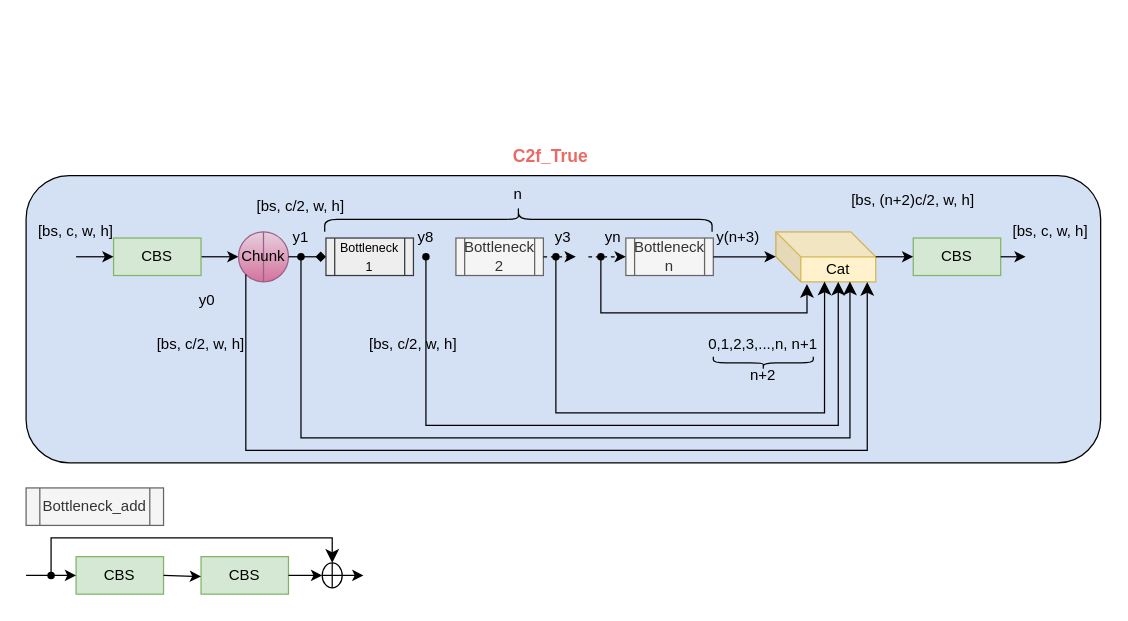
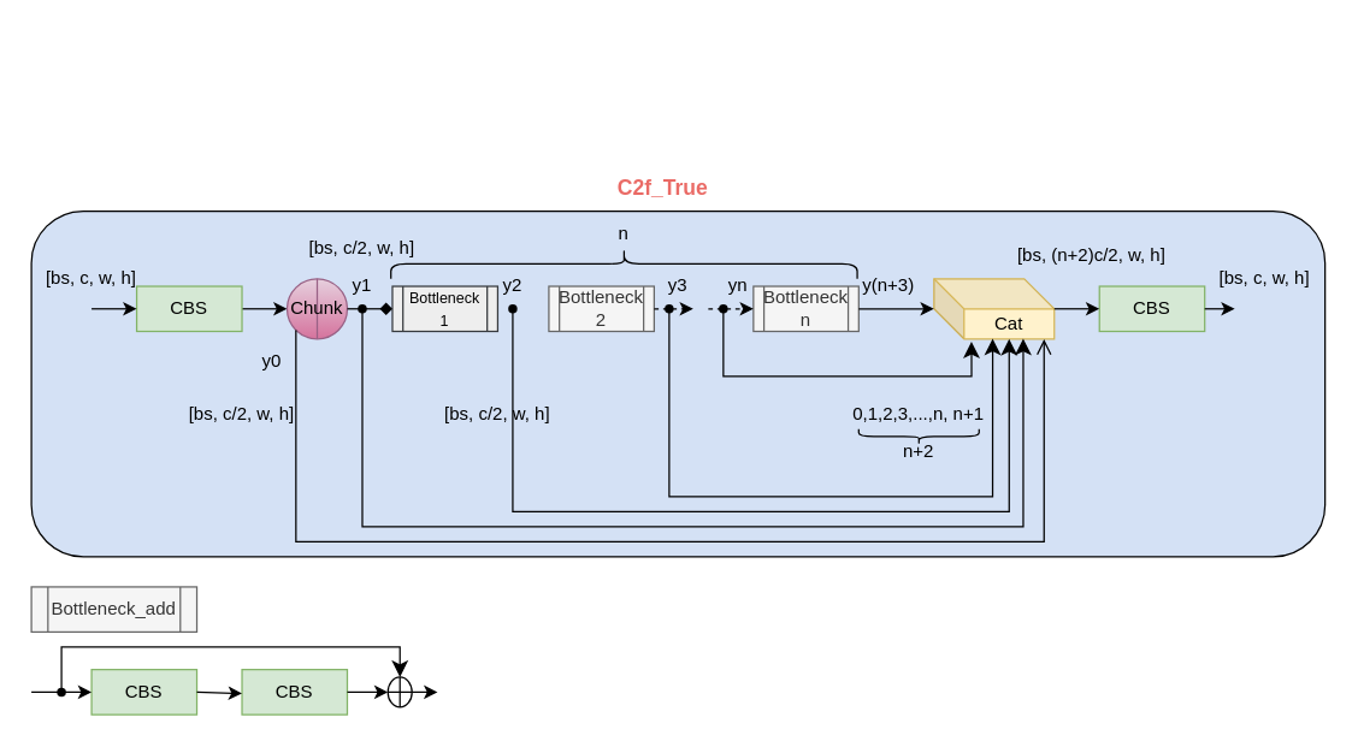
  <mxCell id="0" />
  <mxCell id="1" parent="0" />
  <mxCell id="2" value="" style="rounded=1;whiteSpace=wrap;html=1;fillColor=#D4E1F5;fillStyle=auto;glass=0;" vertex="1" parent="1"><mxGeometry x="20" y="140" width="860" height="230" as="geometry" /></mxCell>
  <mxCell id="3" style="edgeStyle=orthogonalEdgeStyle;rounded=0;orthogonalLoop=1;jettySize=auto;html=1;exitX=1;exitY=0.5;exitDx=0;exitDy=0;entryX=0;entryY=0.5;entryDx=0;entryDy=0;" edge="1" parent="1" source="4" target="6"><mxGeometry relative="1" as="geometry" /></mxCell>
  <mxCell id="4" value="CBS" style="rounded=0;whiteSpace=wrap;html=1;fillColor=#d5e8d4;strokeColor=#82b366;" vertex="1" parent="1"><mxGeometry x="90" y="190" width="70" height="30" as="geometry" /></mxCell>
  <mxCell id="5" value="CBS" style="rounded=0;whiteSpace=wrap;html=1;fillColor=#d5e8d4;strokeColor=#82b366;" vertex="1" parent="1"><mxGeometry x="730" y="190" width="70" height="30" as="geometry" /></mxCell>
  <mxCell id="6" value="&lt;font style=&quot;vertical-align: inherit;&quot;&gt;&lt;font style=&quot;vertical-align: inherit;&quot;&gt;Chunk&lt;/font&gt;&lt;/font&gt;" style="shape=lineEllipse;line=vertical;perimeter=ellipsePerimeter;whiteSpace=wrap;html=1;backgroundOutline=1;fillColor=#e6d0de;gradientColor=#d5739d;strokeColor=#996185;" vertex="1" parent="1"><mxGeometry x="190" y="185" width="40" height="40" as="geometry" /></mxCell>
  <mxCell id="7" value="&lt;font style=&quot;font-size: 10px;&quot;&gt;Bottleneck&lt;br&gt;1&lt;br&gt;&lt;/font&gt;" style="shape=process;whiteSpace=wrap;html=1;backgroundOutline=1;fillColor=#eeeeee;strokeColor=#36393d;" vertex="1" parent="1"><mxGeometry x="260" y="190" width="70" height="30" as="geometry" /></mxCell>
  <mxCell id="8" value="Bottleneck&lt;br&gt;2" style="shape=process;whiteSpace=wrap;html=1;backgroundOutline=1;fillColor=#f5f5f5;strokeColor=#666666;fontColor=#333333;" vertex="1" parent="1"><mxGeometry x="364" y="190" width="70" height="30" as="geometry" /></mxCell>
  <mxCell id="9" value="Bottleneck&lt;br&gt;n" style="shape=process;whiteSpace=wrap;html=1;backgroundOutline=1;fillColor=#f5f5f5;strokeColor=#666666;fontColor=#333333;" vertex="1" parent="1"><mxGeometry x="500" y="190" width="70" height="30" as="geometry" /></mxCell>
  <mxCell id="10" value="Cat" style="shape=cube;whiteSpace=wrap;html=1;boundedLbl=1;backgroundOutline=1;darkOpacity=0.05;darkOpacity2=0.1;fillColor=#fff2cc;strokeColor=#d6b656;" vertex="1" parent="1"><mxGeometry x="620" y="185" width="80" height="40" as="geometry" /></mxCell>
  <mxCell id="11" value="" style="endArrow=diamond;html=1;rounded=0;exitX=1;exitY=0.5;exitDx=0;exitDy=0;entryX=0;entryY=0.5;entryDx=0;entryDy=0;" edge="1" parent="1" source="6" target="7"><mxGeometry width="50" height="50" relative="1" as="geometry"><mxPoint x="230" y="220" as="sourcePoint" /><mxPoint x="260" y="220" as="targetPoint" /><Array as="points"><mxPoint x="240" y="205" /></Array></mxGeometry></mxCell>
  <mxCell id="12" value="" style="endArrow=classic;html=1;rounded=0;exitX=1;exitY=0.5;exitDx=0;exitDy=0;" edge="1" parent="1" source="9" target="10"><mxGeometry width="50" height="50" relative="1" as="geometry"><mxPoint x="330" y="340" as="sourcePoint" /><mxPoint x="380" y="290" as="targetPoint" /></mxGeometry></mxCell>
  <mxCell id="13" value="" style="endArrow=classic;html=1;rounded=0;exitX=0;exitY=0;exitDx=80;exitDy=20;exitPerimeter=0;" edge="1" parent="1" source="10" target="5"><mxGeometry width="50" height="50" relative="1" as="geometry"><mxPoint x="330" y="340" as="sourcePoint" /><mxPoint x="380" y="290" as="targetPoint" /></mxGeometry></mxCell>
- <mxCell id="14" value="" style="edgeStyle=elbowEdgeStyle;elbow=horizontal;endArrow=classic;html=1;curved=0;rounded=0;endSize=8;startSize=8;entryX=0.915;entryY=1.005;entryDx=0;entryDy=0;entryPerimeter=0;exitX=0;exitY=1;exitDx=0;exitDy=0;" edge="1" parent="1" source="6" target="10"><mxGeometry width="50" height="50" relative="1" as="geometry"><mxPoint x="424" y="344" as="sourcePoint" /><mxPoint x="700" y="240" as="targetPoint" /><Array as="points"><mxPoint x="450" y="360" /></Array></mxGeometry></mxCell>
+ <mxCell id="14" value="" style="edgeStyle=elbowEdgeStyle;elbow=horizontal;endArrow=open;html=1;curved=0;rounded=0;endSize=8;startSize=8;entryX=0.915;entryY=1.005;entryDx=0;entryDy=0;entryPerimeter=0;exitX=0;exitY=1;exitDx=0;exitDy=0;" edge="1" parent="1" source="6" target="10"><mxGeometry width="50" height="50" relative="1" as="geometry"><mxPoint x="424" y="344" as="sourcePoint" /><mxPoint x="700" y="240" as="targetPoint" /><Array as="points"><mxPoint x="450" y="360" /></Array></mxGeometry></mxCell>
  <mxCell id="15" value="" style="endArrow=classic;html=1;rounded=0;exitX=1;exitY=0.5;exitDx=0;exitDy=0;dashed=1;" edge="1" parent="1" source="8"><mxGeometry width="50" height="50" relative="1" as="geometry"><mxPoint x="420" y="330" as="sourcePoint" /><mxPoint x="460" y="205" as="targetPoint" /></mxGeometry></mxCell>
  <mxCell id="16" value="" style="endArrow=classic;html=1;rounded=0;entryX=0;entryY=0.5;entryDx=0;entryDy=0;dashed=1;" edge="1" parent="1" target="9"><mxGeometry width="50" height="50" relative="1" as="geometry"><mxPoint x="470" y="205" as="sourcePoint" /><mxPoint x="460" y="215" as="targetPoint" /></mxGeometry></mxCell>
- <mxCell id="17" value="y0" style="text;strokeColor=none;align=center;fillColor=none;html=1;verticalAlign=middle;whiteSpace=wrap;rounded=0;" vertex="1" parent="1"><mxGeometry x="155" y="230" width="20" height="20" as="geometry" /></mxCell>
+ <mxCell id="17" value="y0" style="text;strokeColor=none;align=center;fillColor=none;html=1;verticalAlign=middle;whiteSpace=wrap;rounded=0;" vertex="1" parent="1"><mxGeometry x="170" y="230" width="20" height="20" as="geometry" /></mxCell>
  <mxCell id="18" value="y1" style="text;strokeColor=none;align=center;fillColor=none;html=1;verticalAlign=middle;whiteSpace=wrap;rounded=0;" vertex="1" parent="1"><mxGeometry x="230" y="180" width="20" height="20" as="geometry" /></mxCell>
  <mxCell id="19" value="" style="edgeStyle=elbowEdgeStyle;elbow=horizontal;endArrow=classic;html=1;curved=0;rounded=0;endSize=8;startSize=8;entryX=0.742;entryY=0.995;entryDx=0;entryDy=0;entryPerimeter=0;" edge="1" parent="1" source="20" target="10"><mxGeometry width="50" height="50" relative="1" as="geometry"><mxPoint x="240" y="270" as="sourcePoint" /><mxPoint x="667.8" y="335" as="targetPoint" /><Array as="points"><mxPoint x="460" y="350" /></Array></mxGeometry></mxCell>
  <mxCell id="20" value="" style="shape=waypoint;sketch=0;fillStyle=solid;size=6;pointerEvents=1;points=[];fillColor=none;resizable=0;rotatable=0;perimeter=centerPerimeter;snapToPoint=1;" vertex="1" parent="1"><mxGeometry x="230" y="195" width="20" height="20" as="geometry" /></mxCell>
- <mxCell id="21" value="y8" style="text;strokeColor=none;align=center;fillColor=none;html=1;verticalAlign=middle;whiteSpace=wrap;rounded=0;" vertex="1" parent="1"><mxGeometry x="330" y="180" width="20" height="20" as="geometry" /></mxCell>
+ <mxCell id="21" value="y2" style="text;strokeColor=none;align=center;fillColor=none;html=1;verticalAlign=middle;whiteSpace=wrap;rounded=0;" vertex="1" parent="1"><mxGeometry x="330" y="180" width="20" height="20" as="geometry" /></mxCell>
  <mxCell id="22" value="" style="shape=waypoint;sketch=0;fillStyle=solid;size=6;pointerEvents=1;points=[];fillColor=none;resizable=0;rotatable=0;perimeter=centerPerimeter;snapToPoint=1;" vertex="1" parent="1"><mxGeometry x="330" y="195" width="20" height="20" as="geometry" /></mxCell>
  <mxCell id="23" value="" style="edgeStyle=elbowEdgeStyle;elbow=horizontal;endArrow=classic;html=1;curved=0;rounded=0;endSize=8;startSize=8;entryX=0;entryY=0;entryDx=50;entryDy=40;entryPerimeter=0;" edge="1" parent="1" source="22" target="10"><mxGeometry width="50" height="50" relative="1" as="geometry"><mxPoint x="430" y="280" as="sourcePoint" /><mxPoint x="640" y="310" as="targetPoint" /><Array as="points"><mxPoint x="360" y="340" /></Array></mxGeometry></mxCell>
  <mxCell id="24" value="y3" style="text;strokeColor=none;align=center;fillColor=none;html=1;verticalAlign=middle;whiteSpace=wrap;rounded=0;" vertex="1" parent="1"><mxGeometry x="440" y="180" width="20" height="20" as="geometry" /></mxCell>
  <mxCell id="25" value="" style="shape=waypoint;sketch=0;fillStyle=solid;size=6;pointerEvents=1;points=[];fillColor=none;resizable=0;rotatable=0;perimeter=centerPerimeter;snapToPoint=1;" vertex="1" parent="1"><mxGeometry x="434" y="195" width="20" height="20" as="geometry" /></mxCell>
  <mxCell id="26" value="" style="edgeStyle=segmentEdgeStyle;endArrow=classic;html=1;curved=0;rounded=0;endSize=8;startSize=8;entryX=0.488;entryY=0.995;entryDx=0;entryDy=0;entryPerimeter=0;" edge="1" parent="1" source="25" target="10"><mxGeometry width="50" height="50" relative="1" as="geometry"><mxPoint x="430" y="280" as="sourcePoint" /><mxPoint x="480" y="230" as="targetPoint" /><Array as="points"><mxPoint x="444" y="330" /><mxPoint x="659" y="330" /></Array></mxGeometry></mxCell>
  <mxCell id="27" value="yn" style="text;strokeColor=none;align=center;fillColor=none;html=1;verticalAlign=middle;whiteSpace=wrap;rounded=0;" vertex="1" parent="1"><mxGeometry x="480" y="180" width="20" height="20" as="geometry" /></mxCell>
  <mxCell id="28" value="y(n+3)" style="text;strokeColor=none;align=center;fillColor=none;html=1;verticalAlign=middle;whiteSpace=wrap;rounded=0;" vertex="1" parent="1"><mxGeometry x="580" y="180" width="20" height="20" as="geometry" /></mxCell>
  <mxCell id="29" value="" style="shape=waypoint;sketch=0;fillStyle=solid;size=6;pointerEvents=1;points=[];fillColor=none;resizable=0;rotatable=0;perimeter=centerPerimeter;snapToPoint=1;" vertex="1" parent="1"><mxGeometry x="470" y="195" width="20" height="20" as="geometry" /></mxCell>
  <mxCell id="30" value="" style="edgeStyle=segmentEdgeStyle;endArrow=classic;html=1;curved=0;rounded=0;endSize=8;startSize=8;entryX=0.312;entryY=1.046;entryDx=0;entryDy=0;entryPerimeter=0;" edge="1" parent="1" source="29" target="10"><mxGeometry width="50" height="50" relative="1" as="geometry"><mxPoint x="454" y="215" as="sourcePoint" /><mxPoint x="669" y="235" as="targetPoint" /><Array as="points"><mxPoint x="480" y="250" /><mxPoint x="645" y="250" /></Array></mxGeometry></mxCell>
  <mxCell id="31" value="0,1,2,3,...,n, n+1" style="text;strokeColor=none;align=center;fillColor=none;html=1;verticalAlign=middle;whiteSpace=wrap;rounded=0;" vertex="1" parent="1"><mxGeometry x="560" y="265" width="100" height="20" as="geometry" /></mxCell>
  <mxCell id="32" value="" style="shape=curlyBracket;whiteSpace=wrap;html=1;rounded=1;labelPosition=left;verticalLabelPosition=middle;align=right;verticalAlign=middle;rotation=90;" vertex="1" parent="1"><mxGeometry x="404" y="20" width="20" height="310" as="geometry" /></mxCell>
  <mxCell id="33" value="n" style="text;strokeColor=none;align=center;fillColor=none;html=1;verticalAlign=middle;whiteSpace=wrap;rounded=0;" vertex="1" parent="1"><mxGeometry x="384" y="140" width="60" height="30" as="geometry" /></mxCell>
  <mxCell id="34" value="" style="shape=curlyBracket;whiteSpace=wrap;html=1;rounded=1;flipH=1;labelPosition=right;verticalLabelPosition=middle;align=left;verticalAlign=middle;rotation=90;" vertex="1" parent="1"><mxGeometry x="605" y="250" width="10" height="80" as="geometry" /></mxCell>
  <mxCell id="35" value="n+2" style="text;strokeColor=none;align=center;fillColor=none;html=1;verticalAlign=middle;whiteSpace=wrap;rounded=0;" vertex="1" parent="1"><mxGeometry x="595" y="285" width="30" height="30" as="geometry" /></mxCell>
  <mxCell id="36" value="" style="endArrow=classic;html=1;rounded=0;entryX=0;entryY=0.5;entryDx=0;entryDy=0;" edge="1" parent="1" target="4"><mxGeometry width="50" height="50" relative="1" as="geometry"><mxPoint x="60" y="205" as="sourcePoint" /><mxPoint x="750" y="280" as="targetPoint" /></mxGeometry></mxCell>
  <mxCell id="37" value="" style="endArrow=classic;html=1;rounded=0;exitX=1;exitY=0.5;exitDx=0;exitDy=0;" edge="1" parent="1" source="5"><mxGeometry width="50" height="50" relative="1" as="geometry"><mxPoint x="700" y="330" as="sourcePoint" /><mxPoint x="820" y="205" as="targetPoint" /></mxGeometry></mxCell>
  <mxCell id="38" value="[bs, c, w, h]" style="text;strokeColor=none;align=center;fillColor=none;html=1;verticalAlign=middle;whiteSpace=wrap;rounded=0;" vertex="1" parent="1"><mxGeometry x="20" y="170" width="80" height="30" as="geometry" /></mxCell>
  <mxCell id="39" value="[bs, c, w, h]" style="text;strokeColor=none;align=center;fillColor=none;html=1;verticalAlign=middle;whiteSpace=wrap;rounded=0;" vertex="1" parent="1"><mxGeometry x="800" y="170" width="80" height="30" as="geometry" /></mxCell>
  <mxCell id="40" value="[bs, c/2, w, h]" style="text;strokeColor=none;align=center;fillColor=none;html=1;verticalAlign=middle;whiteSpace=wrap;rounded=0;" vertex="1" parent="1"><mxGeometry x="120" y="260" width="80" height="30" as="geometry" /></mxCell>
  <mxCell id="41" value="[bs, c/2, w, h]" style="text;strokeColor=none;align=center;fillColor=none;html=1;verticalAlign=middle;whiteSpace=wrap;rounded=0;" vertex="1" parent="1"><mxGeometry x="200" y="150" width="80" height="30" as="geometry" /></mxCell>
  <mxCell id="42" value="[bs, c/2, w, h]" style="text;strokeColor=none;align=center;fillColor=none;html=1;verticalAlign=middle;whiteSpace=wrap;rounded=0;" vertex="1" parent="1"><mxGeometry x="290" y="260" width="80" height="30" as="geometry" /></mxCell>
- <mxCell id="43" value="[bs, (n+2)c/2, w, h]" style="text;strokeColor=none;align=center;fillColor=none;html=1;verticalAlign=middle;whiteSpace=wrap;rounded=0;" vertex="1" parent="1"><mxGeometry x="675" y="145" width="110" height="30" as="geometry" /></mxCell>
+ <mxCell id="43" value="[bs, (n+2)c/2, w, h]" style="text;strokeColor=none;align=center;fillColor=none;html=1;verticalAlign=middle;whiteSpace=wrap;rounded=0;" vertex="1" parent="1"><mxGeometry x="670" y="155" width="110" height="30" as="geometry" /></mxCell>
  <mxCell id="44" value="&lt;h3&gt;&lt;font color=&quot;#ea6b66&quot;&gt;C2f_True&lt;/font&gt;&lt;/h3&gt;" style="text;strokeColor=none;align=center;fillColor=none;html=1;verticalAlign=middle;whiteSpace=wrap;rounded=0;" vertex="1" parent="1"><mxGeometry x="410" y="110" width="60" height="30" as="geometry" /></mxCell>
  <mxCell id="45" value="Bottleneck_add" style="shape=process;whiteSpace=wrap;html=1;backgroundOutline=1;fillColor=#f5f5f5;strokeColor=#666666;fontColor=#333333;" vertex="1" parent="1"><mxGeometry x="20" y="390" width="110" height="30" as="geometry" /></mxCell>
  <mxCell id="46" value="CBS" style="rounded=0;whiteSpace=wrap;html=1;fillColor=#d5e8d4;strokeColor=#82b366;" vertex="1" parent="1"><mxGeometry x="60" y="445" width="70" height="30" as="geometry" /></mxCell>
  <mxCell id="47" value="" style="endArrow=classic;html=1;rounded=0;entryX=0;entryY=0.5;entryDx=0;entryDy=0;" edge="1" parent="1" target="46"><mxGeometry width="50" height="50" relative="1" as="geometry"><mxPoint x="20" y="460" as="sourcePoint" /><mxPoint x="390" y="280" as="targetPoint" /></mxGeometry></mxCell>
  <mxCell id="48" value="CBS" style="rounded=0;whiteSpace=wrap;html=1;fillColor=#d5e8d4;strokeColor=#82b366;" vertex="1" parent="1"><mxGeometry x="160" y="445" width="70" height="30" as="geometry" /></mxCell>
  <mxCell id="49" value="" style="endArrow=classic;html=1;rounded=0;entryX=0;entryY=0.529;entryDx=0;entryDy=0;exitX=1;exitY=0.5;exitDx=0;exitDy=0;entryPerimeter=0;" edge="1" parent="1" source="46" target="48"><mxGeometry width="50" height="50" relative="1" as="geometry"><mxPoint x="30" y="470" as="sourcePoint" /><mxPoint x="70" y="470" as="targetPoint" /></mxGeometry></mxCell>
  <mxCell id="50" value="" style="shape=orEllipse;perimeter=ellipsePerimeter;whiteSpace=wrap;html=1;backgroundOutline=1;" vertex="1" parent="1"><mxGeometry x="257" y="450" width="16" height="20" as="geometry" /></mxCell>
  <mxCell id="51" value="" style="endArrow=classic;html=1;rounded=0;entryX=0;entryY=0.5;entryDx=0;entryDy=0;exitX=1;exitY=0.5;exitDx=0;exitDy=0;" edge="1" parent="1" source="48" target="50"><mxGeometry width="50" height="50" relative="1" as="geometry"><mxPoint x="140" y="470" as="sourcePoint" /><mxPoint x="170" y="471" as="targetPoint" /></mxGeometry></mxCell>
  <mxCell id="52" value="" style="shape=waypoint;sketch=0;fillStyle=solid;size=6;pointerEvents=1;points=[];fillColor=none;resizable=0;rotatable=0;perimeter=centerPerimeter;snapToPoint=1;" vertex="1" parent="1"><mxGeometry x="30" y="450" width="20" height="20" as="geometry" /></mxCell>
  <mxCell id="53" value="" style="edgeStyle=segmentEdgeStyle;endArrow=classic;html=1;curved=0;rounded=0;endSize=8;startSize=8;entryX=0.5;entryY=0;entryDx=0;entryDy=0;" edge="1" parent="1" source="52" target="50"><mxGeometry width="50" height="50" relative="1" as="geometry"><mxPoint x="240" y="450" as="sourcePoint" /><mxPoint x="290" y="400" as="targetPoint" /><Array as="points"><mxPoint x="40" y="430" /><mxPoint x="265" y="430" /></Array></mxGeometry></mxCell>
  <mxCell id="54" value="" style="endArrow=classic;html=1;rounded=0;exitX=1;exitY=0.5;exitDx=0;exitDy=0;" edge="1" parent="1" source="50"><mxGeometry width="50" height="50" relative="1" as="geometry"><mxPoint x="334" y="475" as="sourcePoint" /><mxPoint x="290" y="460" as="targetPoint" /></mxGeometry></mxCell>
